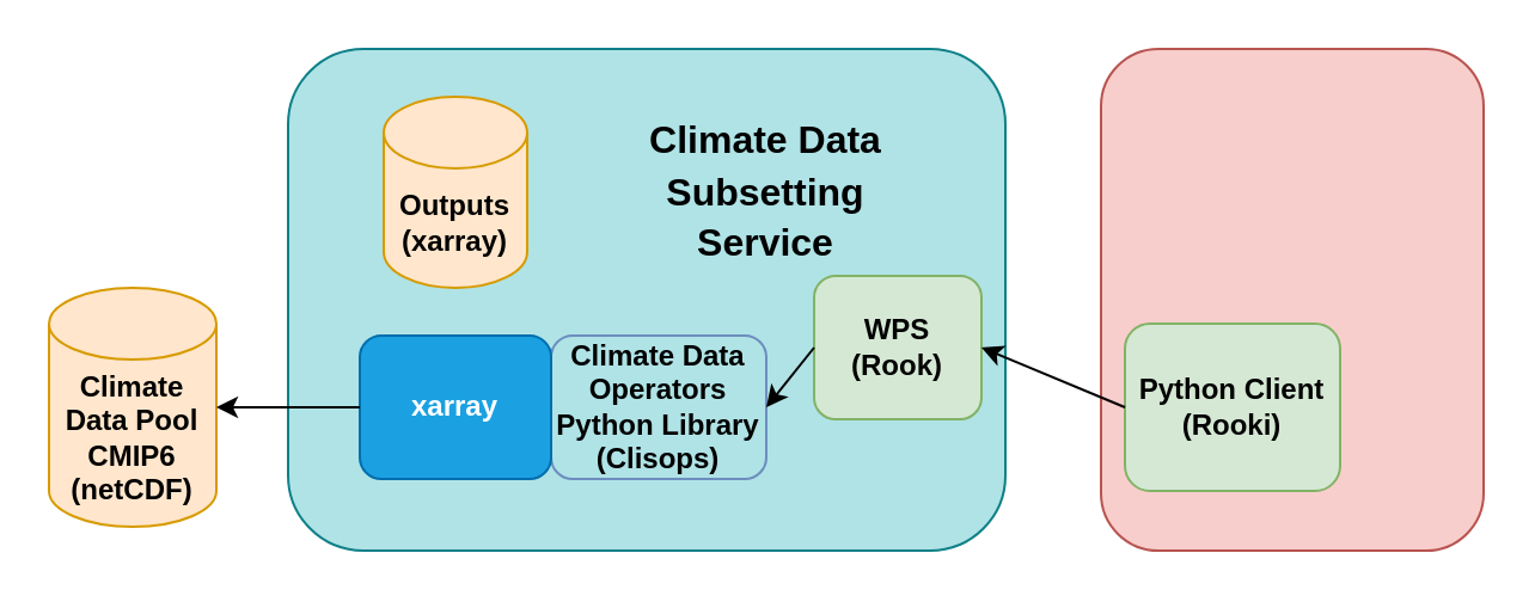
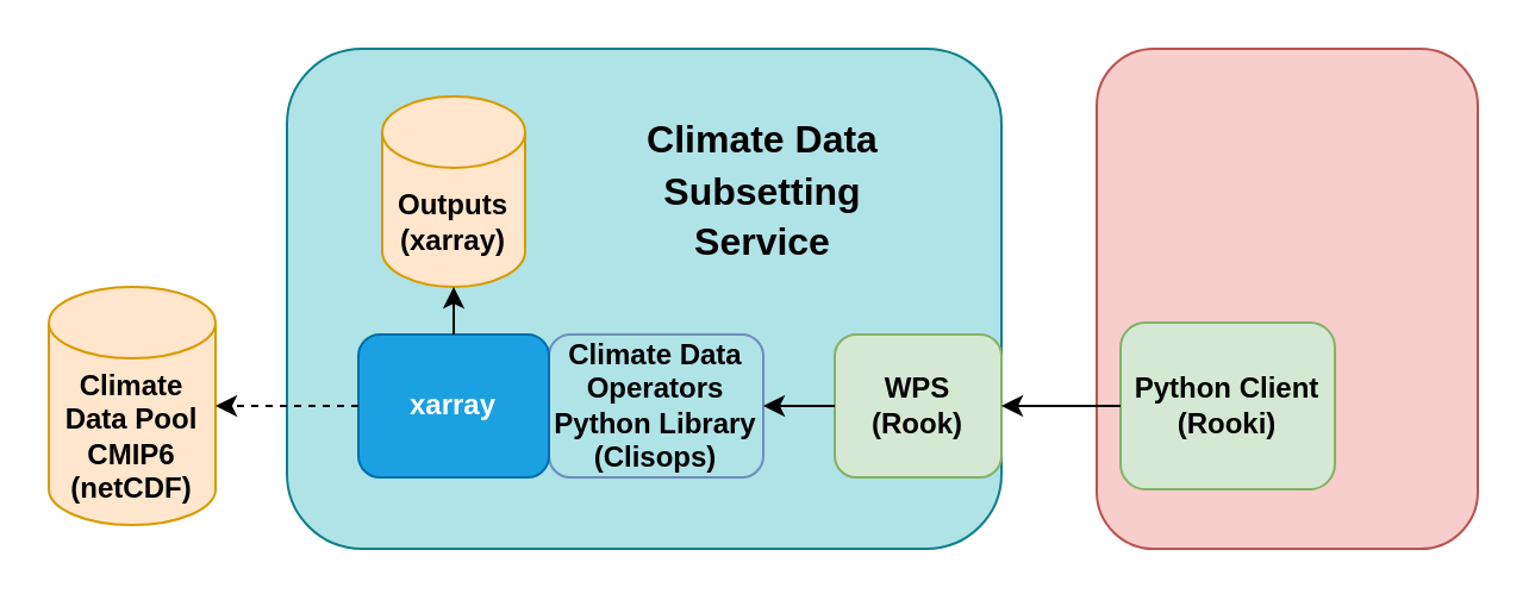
  <mxCell id="0" />
  <mxCell id="1" parent="0" />
  <mxCell id="2" value="" style="rounded=1;whiteSpace=wrap;html=1;fontSize=18;fillColor=#f8cecc;strokeColor=#b85450;" vertex="1" parent="1"><mxGeometry x="460" width="160" height="210" as="geometry" y="20" /></mxCell>
  <mxCell id="3" value="" style="rounded=1;whiteSpace=wrap;html=1;fillColor=#b0e3e6;strokeColor=#0e8088;" vertex="1" parent="1"><mxGeometry x="120" width="300" height="210" as="geometry" y="20" /></mxCell>
  <mxCell id="4" value="&lt;b&gt;Python Client&lt;br&gt;(Rooki)&lt;/b&gt;" style="rounded=1;whiteSpace=wrap;html=1;fillColor=#d5e8d4;strokeColor=#82b366;" vertex="1" parent="1"><mxGeometry x="470" y="135" width="90" height="70" as="geometry" /></mxCell>
- <mxCell id="5" value="&lt;b&gt;WPS&lt;br&gt;(Rook)&lt;/b&gt;" style="rounded=1;whiteSpace=wrap;html=1;fillColor=#d5e8d4;strokeColor=#82b366;" vertex="1" parent="1"><mxGeometry x="340" y="115" width="70" height="60" as="geometry" /></mxCell>
+ <mxCell id="5" value="&lt;b&gt;WPS&lt;br&gt;(Rook)&lt;/b&gt;" style="rounded=1;whiteSpace=wrap;html=1;fillColor=#d5e8d4;strokeColor=#82b366;" vertex="1" parent="1"><mxGeometry x="350" y="140" width="70" height="60" as="geometry" /></mxCell>
  <mxCell id="6" value="&lt;b&gt;Climate Data Operators&lt;br&gt;Python Library&lt;br&gt;(Clisops)&lt;/b&gt;" style="rounded=1;whiteSpace=wrap;html=1;fillColor=#b0e3e6;strokeColor=#6c8ebf;" vertex="1" parent="1"><mxGeometry x="230" y="140" width="90" height="60" as="geometry" /></mxCell>
  <mxCell id="7" value="&lt;b&gt;xarray&lt;/b&gt;" style="rounded=1;whiteSpace=wrap;html=1;fillColor=#1ba1e2;strokeColor=#006EAF;fontColor=#ffffff;" vertex="1" parent="1"><mxGeometry x="150" y="140" width="80" height="60" as="geometry" /></mxCell>
  <mxCell id="8" value="&lt;b&gt;Climate Data Pool&lt;br&gt;CMIP6&lt;br&gt;(netCDF)&lt;/b&gt;" style="shape=cylinder3;whiteSpace=wrap;html=1;boundedLbl=1;backgroundOutline=1;size=15;fillColor=#ffe6cc;strokeColor=#d79b00;" vertex="1" parent="1"><mxGeometry x="20" y="120" width="70" height="100" as="geometry" /></mxCell>
  <mxCell id="9" value="&lt;b&gt;Outputs&lt;br&gt;(xarray)&lt;/b&gt;" style="shape=cylinder3;whiteSpace=wrap;html=1;boundedLbl=1;backgroundOutline=1;size=15;fillColor=#ffe6cc;strokeColor=#d79b00;" vertex="1" parent="1"><mxGeometry x="160" y="40" width="60" height="80" as="geometry" /></mxCell>
  <mxCell id="10" value="&lt;font style=&quot;font-size: 16px&quot;&gt;Climate Data&lt;br&gt;Subsetting&lt;br&gt;Service&lt;/font&gt;" style="text;html=1;strokeColor=none;fillColor=none;align=center;verticalAlign=middle;whiteSpace=wrap;rounded=0;fontStyle=1;fontSize=18;" vertex="1" parent="1"><mxGeometry x="240" y="70" width="160" height="20" as="geometry" /></mxCell>
- <mxCell id="11" value="" style="endArrow=classic;html=1;fontSize=18;exitX=0;exitY=0.5;exitDx=0;exitDy=0;" edge="1" parent="1" source="7" target="8"><mxGeometry width="50" height="50" relative="1" as="geometry"><mxPoint x="240" y="300" as="sourcePoint" /><mxPoint x="290" y="250" as="targetPoint" /></mxGeometry></mxCell>
+ <mxCell id="11" value="" style="endArrow=classic;html=1;fontSize=18;exitX=0;exitY=0.5;exitDx=0;exitDy=0;dashed=1;" edge="1" parent="1" source="7" target="8"><mxGeometry width="50" height="50" relative="1" as="geometry"><mxPoint x="240" y="300" as="sourcePoint" /><mxPoint x="290" y="250" as="targetPoint" /></mxGeometry></mxCell>
+ <mxCell id="12" value="" style="endArrow=classic;html=1;fontSize=18;exitX=0.5;exitY=0;exitDx=0;exitDy=0;entryX=0.5;entryY=1;entryDx=0;entryDy=0;entryPerimeter=0;" edge="1" parent="1" source="7" target="9"><mxGeometry width="50" height="50" relative="1" as="geometry"><mxPoint x="240" y="300" as="sourcePoint" /><mxPoint x="290" y="250" as="targetPoint" /></mxGeometry></mxCell>
  <mxCell id="13" value="" style="endArrow=classic;html=1;fontSize=18;exitX=0;exitY=0.5;exitDx=0;exitDy=0;entryX=1;entryY=0.5;entryDx=0;entryDy=0;" edge="1" parent="1" source="5" target="6"><mxGeometry width="50" height="50" relative="1" as="geometry"><mxPoint x="240" y="300" as="sourcePoint" /><mxPoint x="290" y="250" as="targetPoint" /></mxGeometry></mxCell>
  <mxCell id="14" style="edgeStyle=orthogonalEdgeStyle;rounded=0;orthogonalLoop=1;jettySize=auto;html=1;exitX=0.5;exitY=1;exitDx=0;exitDy=0;fontSize=18;" edge="1" parent="1" source="3" target="3"><mxGeometry relative="1" as="geometry" /></mxCell>
  <mxCell id="15" style="edgeStyle=orthogonalEdgeStyle;rounded=0;orthogonalLoop=1;jettySize=auto;html=1;exitX=0.5;exitY=1;exitDx=0;exitDy=0;exitPerimeter=0;fontSize=18;" edge="1" parent="1" source="8" target="8"><mxGeometry relative="1" as="geometry" /></mxCell>
  <mxCell id="16" style="edgeStyle=orthogonalEdgeStyle;rounded=0;orthogonalLoop=1;jettySize=auto;html=1;exitX=0.5;exitY=1;exitDx=0;exitDy=0;fontSize=18;" edge="1" parent="1" source="4" target="4"><mxGeometry relative="1" as="geometry" /></mxCell>
  <mxCell id="17" value="" style="endArrow=classic;html=1;fontSize=18;exitX=0;exitY=0.5;exitDx=0;exitDy=0;entryX=1;entryY=0.5;entryDx=0;entryDy=0;" edge="1" parent="1" source="4" target="5"><mxGeometry width="50" height="50" relative="1" as="geometry"><mxPoint x="240" y="300" as="sourcePoint" /><mxPoint x="290" y="250" as="targetPoint" /></mxGeometry></mxCell>
